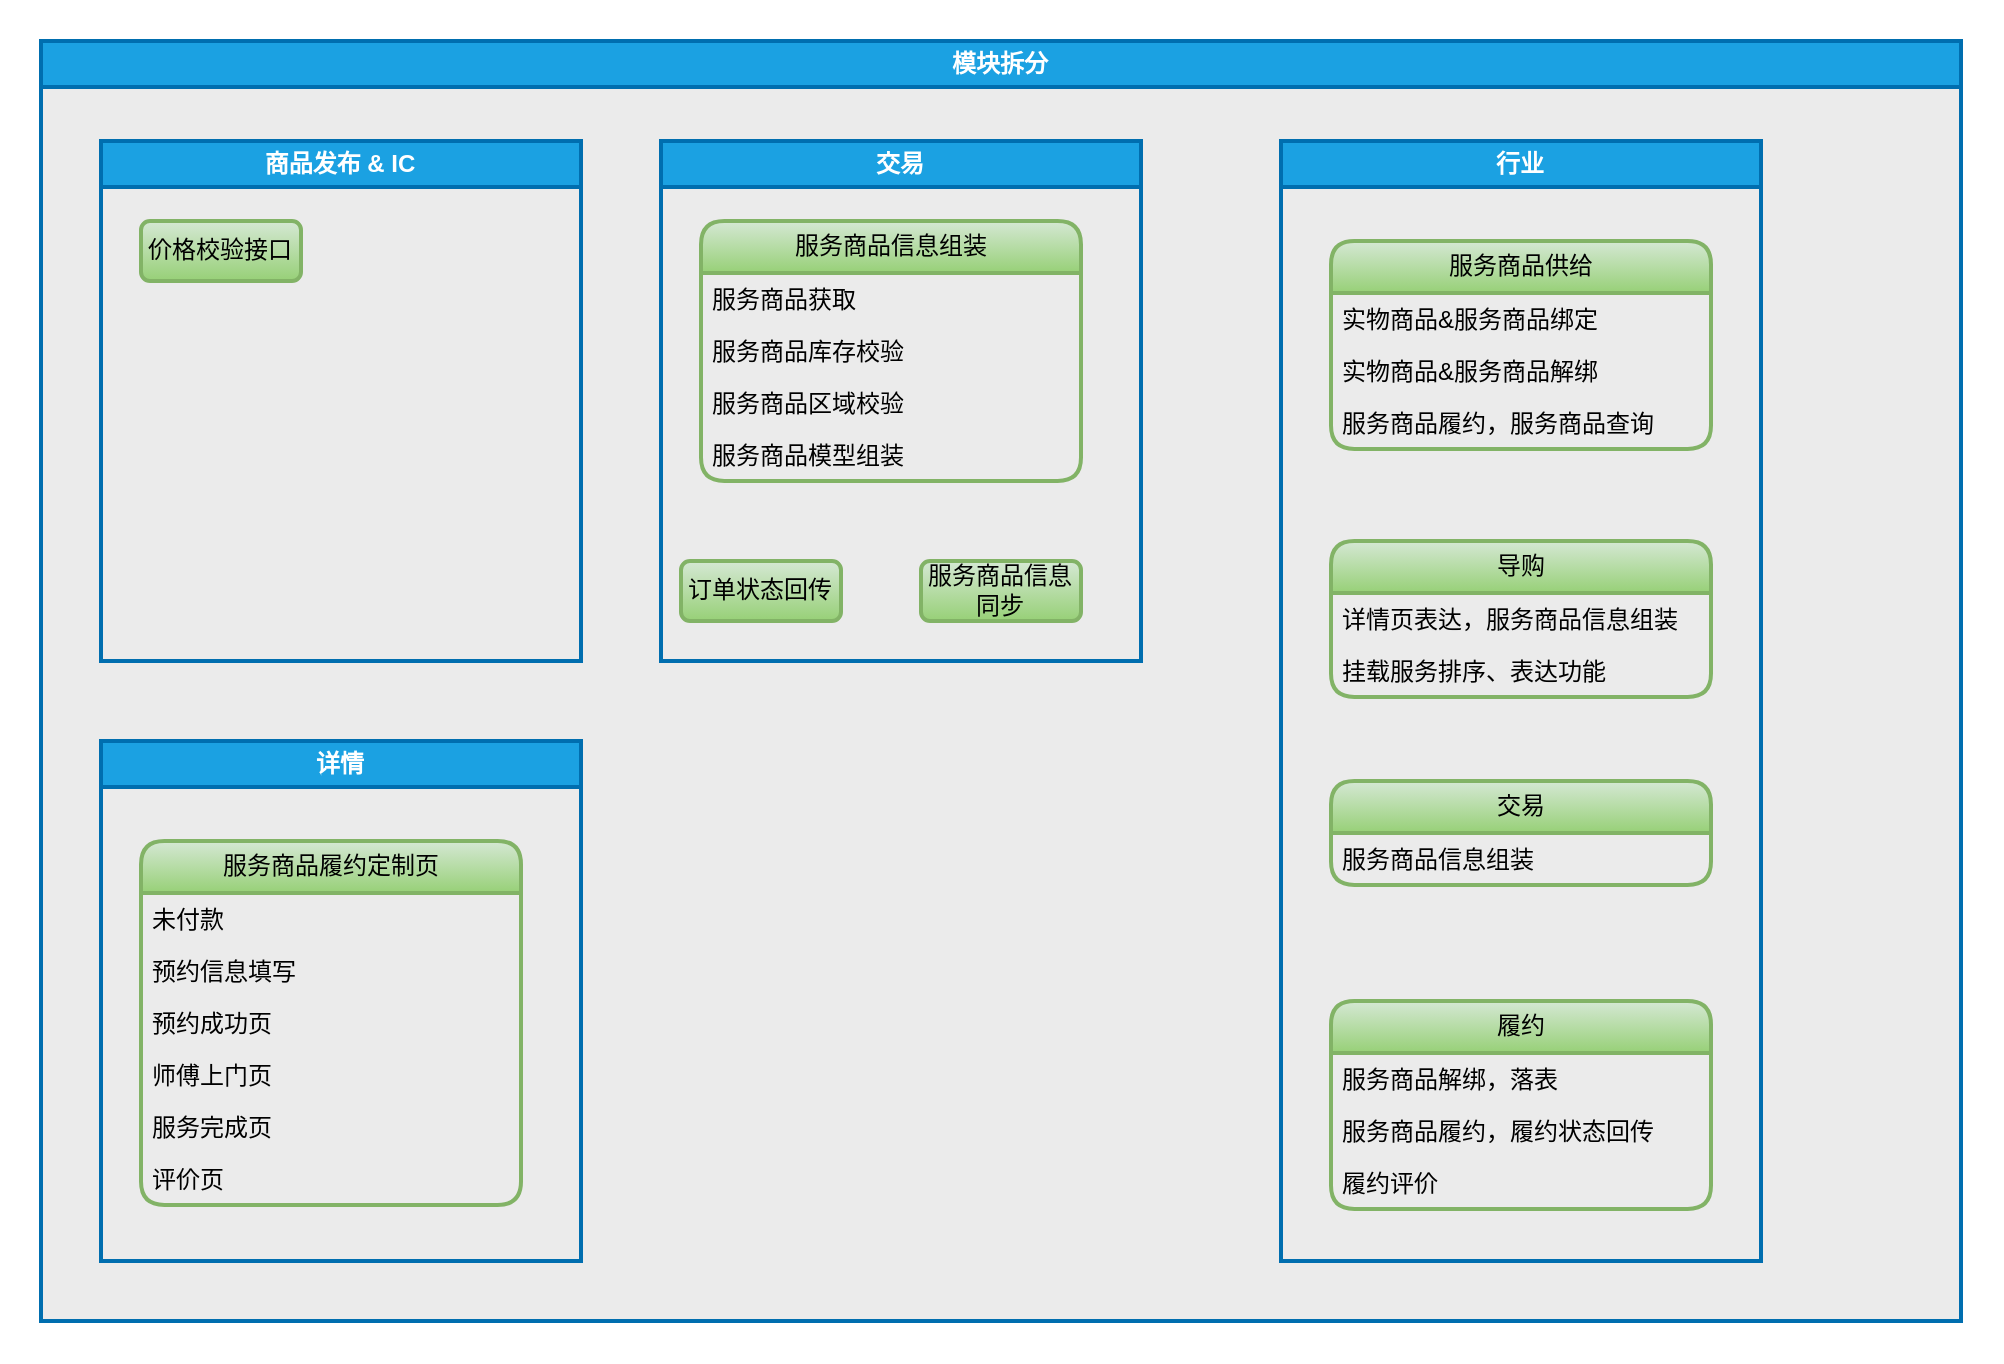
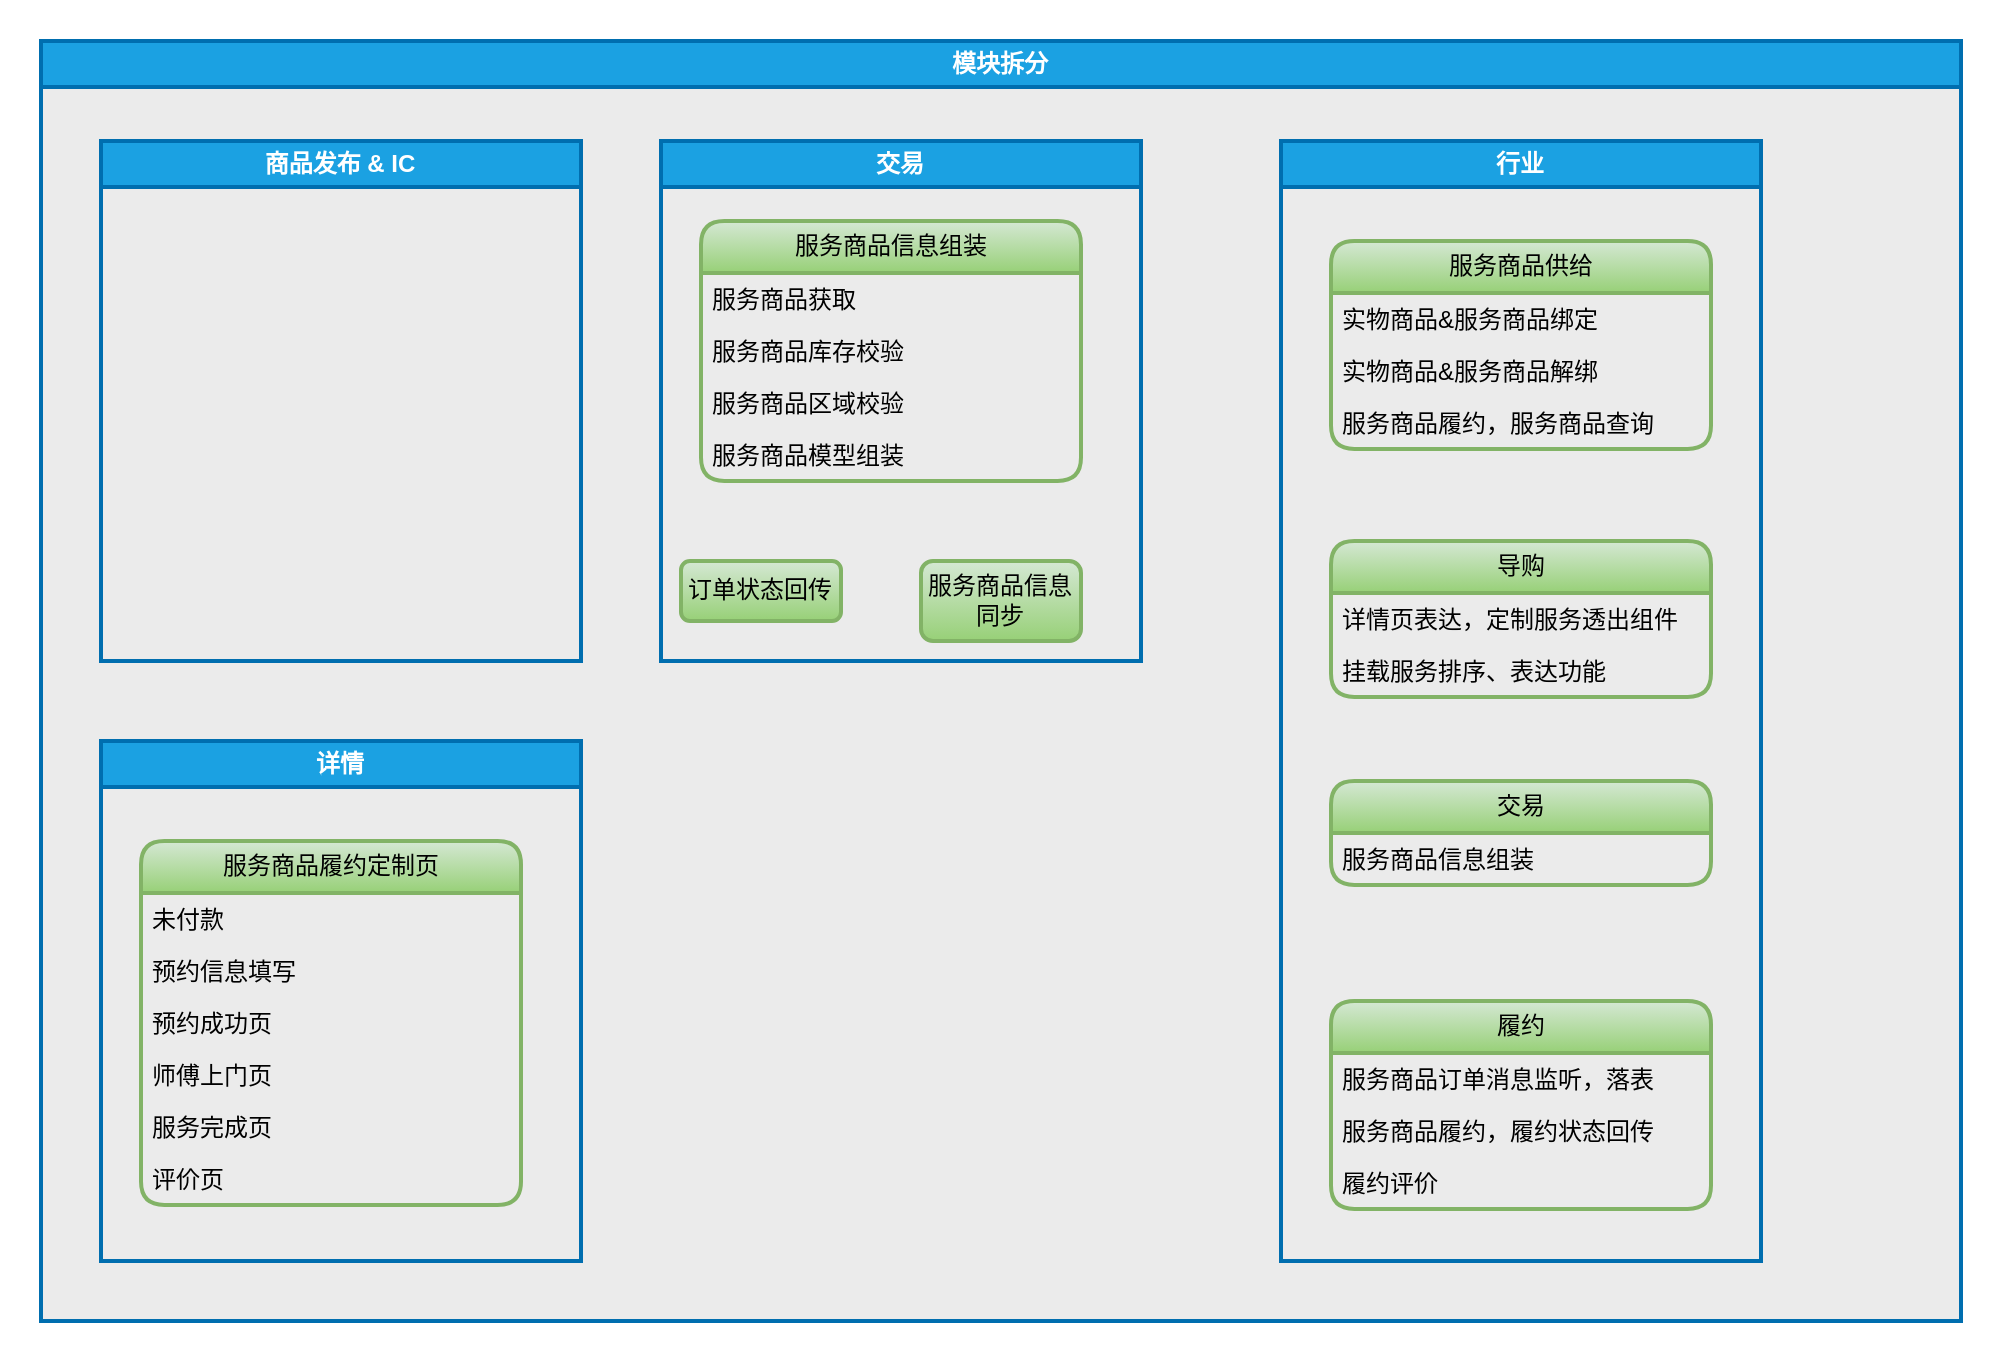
  <mxCell id="0" />
  <mxCell id="1" parent="0" />
  <mxCell id="2" value="模块拆分" style="swimlane;whiteSpace=wrap;html=1;strokeWidth=2;fillColor=#1ba1e2;fontColor=#ffffff;strokeColor=#006EAF;swimlaneFillColor=#EBEBEB;" vertex="1" parent="1"><mxGeometry x="20" y="20" width="960" height="640" as="geometry" /></mxCell>
  <mxCell id="3" value="商品发布 &amp;amp; IC" style="swimlane;whiteSpace=wrap;html=1;strokeWidth=2;fillColor=#1ba1e2;fontColor=#ffffff;strokeColor=#006EAF;" vertex="1" parent="2"><mxGeometry x="30" y="50" width="240" height="260" as="geometry" /></mxCell>
- <mxCell id="4" value="价格校验接口" style="rounded=1;whiteSpace=wrap;html=1;strokeWidth=2;fillColor=#d5e8d4;gradientColor=#97d077;strokeColor=#82b366;" vertex="1" parent="3"><mxGeometry x="20" y="40" width="80" height="30" as="geometry" /></mxCell>
  <mxCell id="5" value="详情" style="swimlane;whiteSpace=wrap;html=1;strokeWidth=2;fillColor=#1ba1e2;fontColor=#ffffff;strokeColor=#006EAF;" vertex="1" parent="2"><mxGeometry x="30" y="350" width="240" height="260" as="geometry" /></mxCell>
  <mxCell id="6" value="服务商品履约定制页" style="swimlane;fontStyle=0;childLayout=stackLayout;horizontal=1;startSize=26;fillColor=#d5e8d4;horizontalStack=0;resizeParent=1;resizeParentMax=0;resizeLast=0;collapsible=1;marginBottom=0;html=1;rounded=1;strokeWidth=2;gradientColor=#97d077;strokeColor=#82b366;" vertex="1" parent="5"><mxGeometry x="20" y="50" width="190" height="182" as="geometry" /></mxCell>
  <mxCell id="7" value="未付款" style="text;strokeColor=none;fillColor=none;align=left;verticalAlign=top;spacingLeft=4;spacingRight=4;overflow=hidden;rotatable=0;points=[[0,0.5],[1,0.5]];portConstraint=eastwest;whiteSpace=wrap;html=1;" vertex="1" parent="6"><mxGeometry y="26" width="190" height="26" as="geometry" /></mxCell>
  <mxCell id="8" value="预约信息填写" style="text;strokeColor=none;fillColor=none;align=left;verticalAlign=top;spacingLeft=4;spacingRight=4;overflow=hidden;rotatable=0;points=[[0,0.5],[1,0.5]];portConstraint=eastwest;whiteSpace=wrap;html=1;" vertex="1" parent="6"><mxGeometry y="52" width="190" height="26" as="geometry" /></mxCell>
  <mxCell id="9" value="预约成功页" style="text;strokeColor=none;fillColor=none;align=left;verticalAlign=top;spacingLeft=4;spacingRight=4;overflow=hidden;rotatable=0;points=[[0,0.5],[1,0.5]];portConstraint=eastwest;whiteSpace=wrap;html=1;" vertex="1" parent="6"><mxGeometry y="78" width="190" height="26" as="geometry" /></mxCell>
  <mxCell id="10" value="师傅上门页" style="text;strokeColor=none;fillColor=none;align=left;verticalAlign=top;spacingLeft=4;spacingRight=4;overflow=hidden;rotatable=0;points=[[0,0.5],[1,0.5]];portConstraint=eastwest;whiteSpace=wrap;html=1;" vertex="1" parent="6"><mxGeometry y="104" width="190" height="26" as="geometry" /></mxCell>
  <mxCell id="11" value="服务完成页" style="text;strokeColor=none;fillColor=none;align=left;verticalAlign=top;spacingLeft=4;spacingRight=4;overflow=hidden;rotatable=0;points=[[0,0.5],[1,0.5]];portConstraint=eastwest;whiteSpace=wrap;html=1;" vertex="1" parent="6"><mxGeometry y="130" width="190" height="26" as="geometry" /></mxCell>
  <mxCell id="12" value="评价页" style="text;strokeColor=none;fillColor=none;align=left;verticalAlign=top;spacingLeft=4;spacingRight=4;overflow=hidden;rotatable=0;points=[[0,0.5],[1,0.5]];portConstraint=eastwest;whiteSpace=wrap;html=1;" vertex="1" parent="6"><mxGeometry y="156" width="190" height="26" as="geometry" /></mxCell>
  <mxCell id="13" value="交易" style="swimlane;whiteSpace=wrap;html=1;strokeWidth=2;fillColor=#1ba1e2;fontColor=#ffffff;strokeColor=#006EAF;" vertex="1" parent="2"><mxGeometry x="310" y="50" width="240" height="260" as="geometry" /></mxCell>
  <mxCell id="14" value="订单状态回传" style="rounded=1;whiteSpace=wrap;html=1;strokeWidth=2;fillColor=#d5e8d4;gradientColor=#97d077;strokeColor=#82b366;" vertex="1" parent="13"><mxGeometry x="10" y="210" width="80" height="30" as="geometry" /></mxCell>
  <mxCell id="15" value="服务商品信息组装" style="swimlane;fontStyle=0;childLayout=stackLayout;horizontal=1;startSize=26;fillColor=#d5e8d4;horizontalStack=0;resizeParent=1;resizeParentMax=0;resizeLast=0;collapsible=1;marginBottom=0;html=1;rounded=1;strokeWidth=2;gradientColor=#97d077;strokeColor=#82b366;" vertex="1" parent="13"><mxGeometry x="20" y="40" width="190" height="130" as="geometry" /></mxCell>
  <mxCell id="16" value="服务商品获取" style="text;strokeColor=none;fillColor=none;align=left;verticalAlign=top;spacingLeft=4;spacingRight=4;overflow=hidden;rotatable=0;points=[[0,0.5],[1,0.5]];portConstraint=eastwest;whiteSpace=wrap;html=1;" vertex="1" parent="15"><mxGeometry y="26" width="190" height="26" as="geometry" /></mxCell>
  <mxCell id="17" value="服务商品库存校验" style="text;strokeColor=none;fillColor=none;align=left;verticalAlign=top;spacingLeft=4;spacingRight=4;overflow=hidden;rotatable=0;points=[[0,0.5],[1,0.5]];portConstraint=eastwest;whiteSpace=wrap;html=1;" vertex="1" parent="15"><mxGeometry y="52" width="190" height="26" as="geometry" /></mxCell>
  <mxCell id="18" value="服务商品区域校验" style="text;strokeColor=none;fillColor=none;align=left;verticalAlign=top;spacingLeft=4;spacingRight=4;overflow=hidden;rotatable=0;points=[[0,0.5],[1,0.5]];portConstraint=eastwest;whiteSpace=wrap;html=1;" vertex="1" parent="15"><mxGeometry y="78" width="190" height="26" as="geometry" /></mxCell>
  <mxCell id="19" value="服务商品模型组装" style="text;strokeColor=none;fillColor=none;align=left;verticalAlign=top;spacingLeft=4;spacingRight=4;overflow=hidden;rotatable=0;points=[[0,0.5],[1,0.5]];portConstraint=eastwest;whiteSpace=wrap;html=1;" vertex="1" parent="15"><mxGeometry y="104" width="190" height="26" as="geometry" /></mxCell>
- <mxCell id="20" value="服务商品信息同步" style="rounded=1;whiteSpace=wrap;html=1;strokeWidth=2;fillColor=#d5e8d4;gradientColor=#97d077;strokeColor=#82b366;" vertex="1" parent="13"><mxGeometry x="130" y="210" width="80" height="30" as="geometry" /></mxCell>
+ <mxCell id="20" value="服务商品信息同步" style="rounded=1;whiteSpace=wrap;html=1;strokeWidth=2;fillColor=#d5e8d4;gradientColor=#97d077;strokeColor=#82b366;" vertex="1" parent="13"><mxGeometry x="130" y="210" width="80" height="40" as="geometry" /></mxCell>
  <mxCell id="21" value="行业" style="swimlane;whiteSpace=wrap;html=1;strokeWidth=2;fillColor=#1ba1e2;fontColor=#ffffff;strokeColor=#006EAF;" vertex="1" parent="2"><mxGeometry x="620" y="50" width="240" height="560" as="geometry" /></mxCell>
  <mxCell id="22" value="服务商品供给" style="swimlane;fontStyle=0;childLayout=stackLayout;horizontal=1;startSize=26;fillColor=#d5e8d4;horizontalStack=0;resizeParent=1;resizeParentMax=0;resizeLast=0;collapsible=1;marginBottom=0;html=1;rounded=1;strokeWidth=2;gradientColor=#97d077;strokeColor=#82b366;" vertex="1" parent="21"><mxGeometry x="25" y="50" width="190" height="104" as="geometry" /></mxCell>
  <mxCell id="23" value="实物商品&amp;amp;服务商品绑定" style="text;strokeColor=none;fillColor=none;align=left;verticalAlign=top;spacingLeft=4;spacingRight=4;overflow=hidden;rotatable=0;points=[[0,0.5],[1,0.5]];portConstraint=eastwest;whiteSpace=wrap;html=1;" vertex="1" parent="22"><mxGeometry y="26" width="190" height="26" as="geometry" /></mxCell>
  <mxCell id="24" value="实物商品&amp;amp;服务商品解绑" style="text;strokeColor=none;fillColor=none;align=left;verticalAlign=top;spacingLeft=4;spacingRight=4;overflow=hidden;rotatable=0;points=[[0,0.5],[1,0.5]];portConstraint=eastwest;whiteSpace=wrap;html=1;" vertex="1" parent="22"><mxGeometry y="52" width="190" height="26" as="geometry" /></mxCell>
  <mxCell id="25" value="服务商品履约，服务商品查询" style="text;strokeColor=none;fillColor=none;align=left;verticalAlign=top;spacingLeft=4;spacingRight=4;overflow=hidden;rotatable=0;points=[[0,0.5],[1,0.5]];portConstraint=eastwest;whiteSpace=wrap;html=1;" vertex="1" parent="22"><mxGeometry y="78" width="190" height="26" as="geometry" /></mxCell>
  <mxCell id="26" value="履约" style="swimlane;fontStyle=0;childLayout=stackLayout;horizontal=1;startSize=26;fillColor=#d5e8d4;horizontalStack=0;resizeParent=1;resizeParentMax=0;resizeLast=0;collapsible=1;marginBottom=0;html=1;rounded=1;strokeWidth=2;gradientColor=#97d077;strokeColor=#82b366;" vertex="1" parent="21"><mxGeometry x="25" y="430" width="190" height="104" as="geometry" /></mxCell>
- <mxCell id="27" value="服务商品解绑，落表" style="text;strokeColor=none;fillColor=none;align=left;verticalAlign=top;spacingLeft=4;spacingRight=4;overflow=hidden;rotatable=0;points=[[0,0.5],[1,0.5]];portConstraint=eastwest;whiteSpace=wrap;html=1;" vertex="1" parent="26"><mxGeometry y="26" width="190" height="26" as="geometry" /></mxCell>
+ <mxCell id="27" value="服务商品订单消息监听，落表" style="text;strokeColor=none;fillColor=none;align=left;verticalAlign=top;spacingLeft=4;spacingRight=4;overflow=hidden;rotatable=0;points=[[0,0.5],[1,0.5]];portConstraint=eastwest;whiteSpace=wrap;html=1;" vertex="1" parent="26"><mxGeometry y="26" width="190" height="26" as="geometry" /></mxCell>
  <mxCell id="28" value="服务商品履约，履约状态回传" style="text;strokeColor=none;fillColor=none;align=left;verticalAlign=top;spacingLeft=4;spacingRight=4;overflow=hidden;rotatable=0;points=[[0,0.5],[1,0.5]];portConstraint=eastwest;whiteSpace=wrap;html=1;" vertex="1" parent="26"><mxGeometry y="52" width="190" height="26" as="geometry" /></mxCell>
  <mxCell id="29" value="履约评价" style="text;strokeColor=none;fillColor=none;align=left;verticalAlign=top;spacingLeft=4;spacingRight=4;overflow=hidden;rotatable=0;points=[[0,0.5],[1,0.5]];portConstraint=eastwest;whiteSpace=wrap;html=1;" vertex="1" parent="26"><mxGeometry y="78" width="190" height="26" as="geometry" /></mxCell>
  <mxCell id="30" value="导购" style="swimlane;fontStyle=0;childLayout=stackLayout;horizontal=1;startSize=26;fillColor=#d5e8d4;horizontalStack=0;resizeParent=1;resizeParentMax=0;resizeLast=0;collapsible=1;marginBottom=0;html=1;rounded=1;strokeWidth=2;gradientColor=#97d077;strokeColor=#82b366;" vertex="1" parent="21"><mxGeometry x="25" y="200" width="190" height="78" as="geometry" /></mxCell>
- <mxCell id="31" value="详情页表达，服务商品信息组装" style="text;strokeColor=none;fillColor=none;align=left;verticalAlign=top;spacingLeft=4;spacingRight=4;overflow=hidden;rotatable=0;points=[[0,0.5],[1,0.5]];portConstraint=eastwest;whiteSpace=wrap;html=1;" vertex="1" parent="30"><mxGeometry y="26" width="190" height="26" as="geometry" /></mxCell>
+ <mxCell id="31" value="详情页表达，定制服务透出组件" style="text;strokeColor=none;fillColor=none;align=left;verticalAlign=top;spacingLeft=4;spacingRight=4;overflow=hidden;rotatable=0;points=[[0,0.5],[1,0.5]];portConstraint=eastwest;whiteSpace=wrap;html=1;" vertex="1" parent="30"><mxGeometry y="26" width="190" height="26" as="geometry" /></mxCell>
  <mxCell id="32" value="挂载服务排序、表达功能" style="text;strokeColor=none;fillColor=none;align=left;verticalAlign=top;spacingLeft=4;spacingRight=4;overflow=hidden;rotatable=0;points=[[0,0.5],[1,0.5]];portConstraint=eastwest;whiteSpace=wrap;html=1;" vertex="1" parent="30"><mxGeometry y="52" width="190" height="26" as="geometry" /></mxCell>
  <mxCell id="33" value="交易" style="swimlane;fontStyle=0;childLayout=stackLayout;horizontal=1;startSize=26;fillColor=#d5e8d4;horizontalStack=0;resizeParent=1;resizeParentMax=0;resizeLast=0;collapsible=1;marginBottom=0;html=1;rounded=1;strokeWidth=2;gradientColor=#97d077;strokeColor=#82b366;" vertex="1" parent="21"><mxGeometry x="25" y="320" width="190" height="52" as="geometry" /></mxCell>
  <mxCell id="34" value="服务商品信息组装" style="text;strokeColor=none;fillColor=none;align=left;verticalAlign=top;spacingLeft=4;spacingRight=4;overflow=hidden;rotatable=0;points=[[0,0.5],[1,0.5]];portConstraint=eastwest;whiteSpace=wrap;html=1;" vertex="1" parent="33"><mxGeometry y="26" width="190" height="26" as="geometry" /></mxCell>
